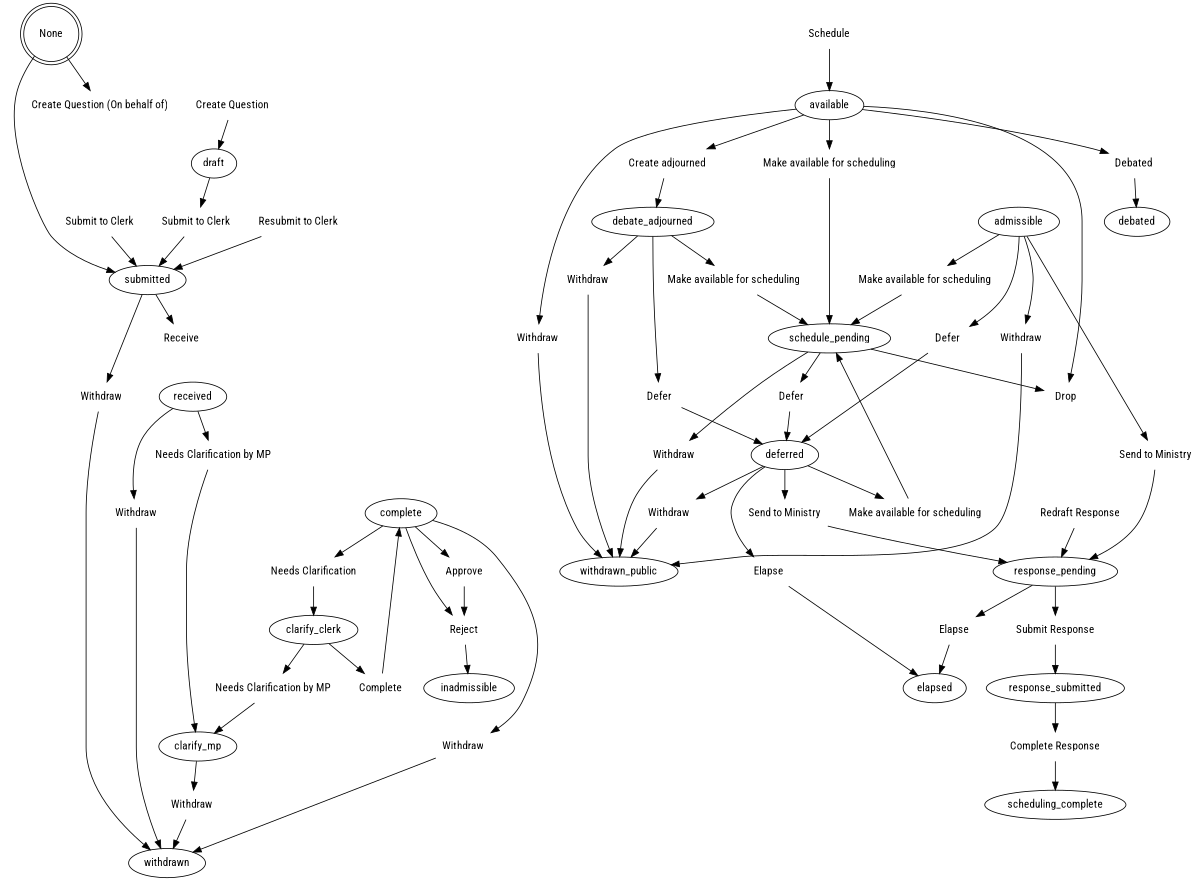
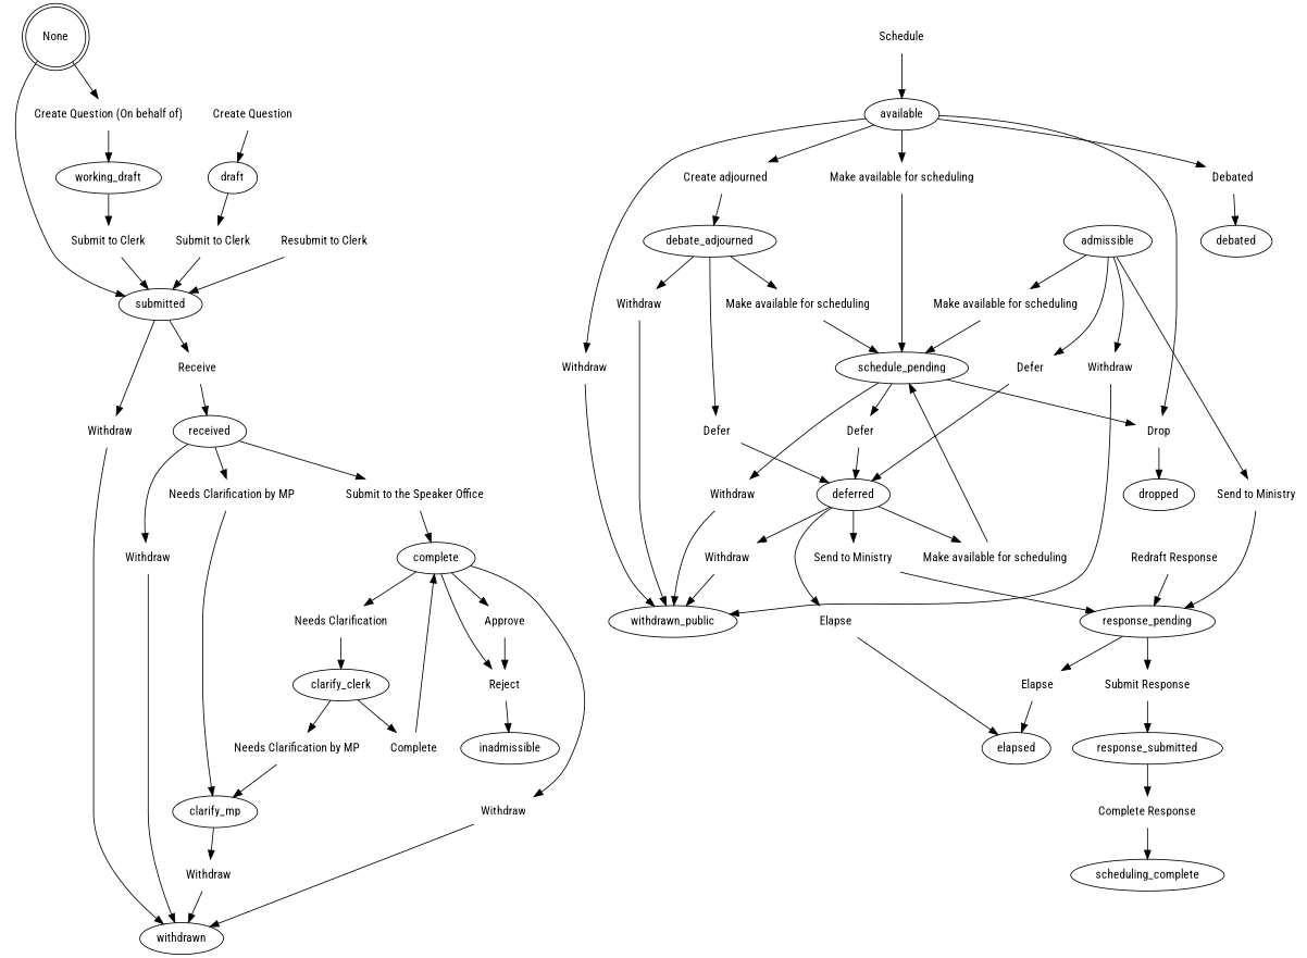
  digraph {
    fontname="Roboto Condensed"
    node [fontname="Roboto Condensed" shape=none]
    edge [fontname="Roboto Condensed"]
    None [shape=doublecircle]
    n2 [label="Create Question (On behalf of)"]
    submitted [shape=""]
    n4 [label="Create Question"]
    draft [shape=""]
+   working_draft [shape=""]
    n7 [label="Submit to Clerk"]
    n8 [label="Submit to Clerk"]
    n9 [label=Withdraw]
    n10 [label=Receive]
    withdrawn [shape=""]
    received [shape=""]
+   n13 [label="Submit to the Speaker Office"]
    n14 [label="Needs Clarification by MP"]
    n15 [label=Withdraw]
    complete [shape=""]
    clarify_mp [shape=""]
    n18 [label="Needs Clarification"]
    n19 [label=Withdraw]
    n20 [label=Approve]
    n21 [label=Reject]
    clarify_clerk [shape=""]
    inadmissible [shape=""]
    n24 [label=Withdraw]
    n25 [label="Resubmit to Clerk"]
    n26 [label="Needs Clarification by MP"]
    n27 [label=Complete]
    admissible [shape=""]
    n29 [label="Make available for scheduling"]
    n30 [label=Withdraw]
    n31 [label=Defer]
    n32 [label="Send to Ministry"]
    schedule_pending [shape=""]
    withdrawn_public [shape=""]
    deferred [shape=""]
    response_pending [shape=""]
    n37 [label=Withdraw]
    n38 [label=Defer]
    n39 [label=Drop]
    n40 [label=Schedule]
    n41 [label=available shape=""]
    n42 [label="Make available for scheduling"]
    n43 [label=Elapse]
    n44 [label=Withdraw]
    n45 [label="Send to Ministry"]
    elapsed [shape=""]
    n47 [label=Elapse]
    n48 [label="Submit Response"]
    response_submitted [shape=""]
    n50 [label="Complete Response"]
    n51 [label="Redraft Response"]
    n52 [label=scheduling_complete shape=""]
    n53 [label=Withdraw]
    n54 [label="Create adjourned"]
    n55 [label=Debated]
    n56 [label="Make available for scheduling"]
    debate_adjourned [shape=""]
+   dropped [shape=""]
    debated [shape=""]
    n60 [label=Withdraw]
    n61 [label=Defer]
    n62 [label="Make available for scheduling"]
    None -> n2
    None -> submitted
+   n2 -> working_draft
    submitted -> n9
    submitted -> n10
    n4 -> draft
    draft -> n7
+   working_draft -> n8
    n7 -> submitted
    n8 -> submitted
    n9 -> withdrawn
+   n10 -> received
+   received -> n13
    received -> n14
    received -> n15
+   n13 -> complete
    n14 -> clarify_mp
    n15 -> withdrawn
    complete -> n18
    complete -> n19
    complete -> n20
    complete -> n21
    clarify_mp -> n24
    n18 -> clarify_clerk
    n19 -> withdrawn
    n20 -> n21
    n21 -> inadmissible
    clarify_clerk -> n26
    clarify_clerk -> n27
    n24 -> withdrawn
    n25 -> submitted
    n26 -> clarify_mp
    n27 -> complete
    admissible -> n29
    admissible -> n30
    admissible -> n31
    admissible -> n32
    n29 -> schedule_pending
    n30 -> withdrawn_public
    n31 -> deferred
    n32 -> response_pending
    schedule_pending -> n37
    schedule_pending -> n38
    schedule_pending -> n39
    deferred -> n42
    deferred -> n43
    deferred -> n44
    deferred -> n45
    response_pending -> n47
    response_pending -> n48
    n37 -> withdrawn_public
    n38 -> deferred
+   n39 -> dropped
    n40 -> n41
    n41 -> n39
    n41 -> n53
    n41 -> n54
    n41 -> n55
    n41 -> n56
    n42 -> schedule_pending
    n43 -> elapsed
    n44 -> withdrawn_public
    n45 -> response_pending
    n47 -> elapsed
    n48 -> response_submitted
    response_submitted -> n50
    n50 -> n52
    n51 -> response_pending
    n53 -> withdrawn_public
    n54 -> debate_adjourned
    n55 -> debated
    n56 -> schedule_pending
    debate_adjourned -> n60
    debate_adjourned -> n61
    debate_adjourned -> n62
    n60 -> withdrawn_public
    n61 -> deferred
    n62 -> schedule_pending
  }
